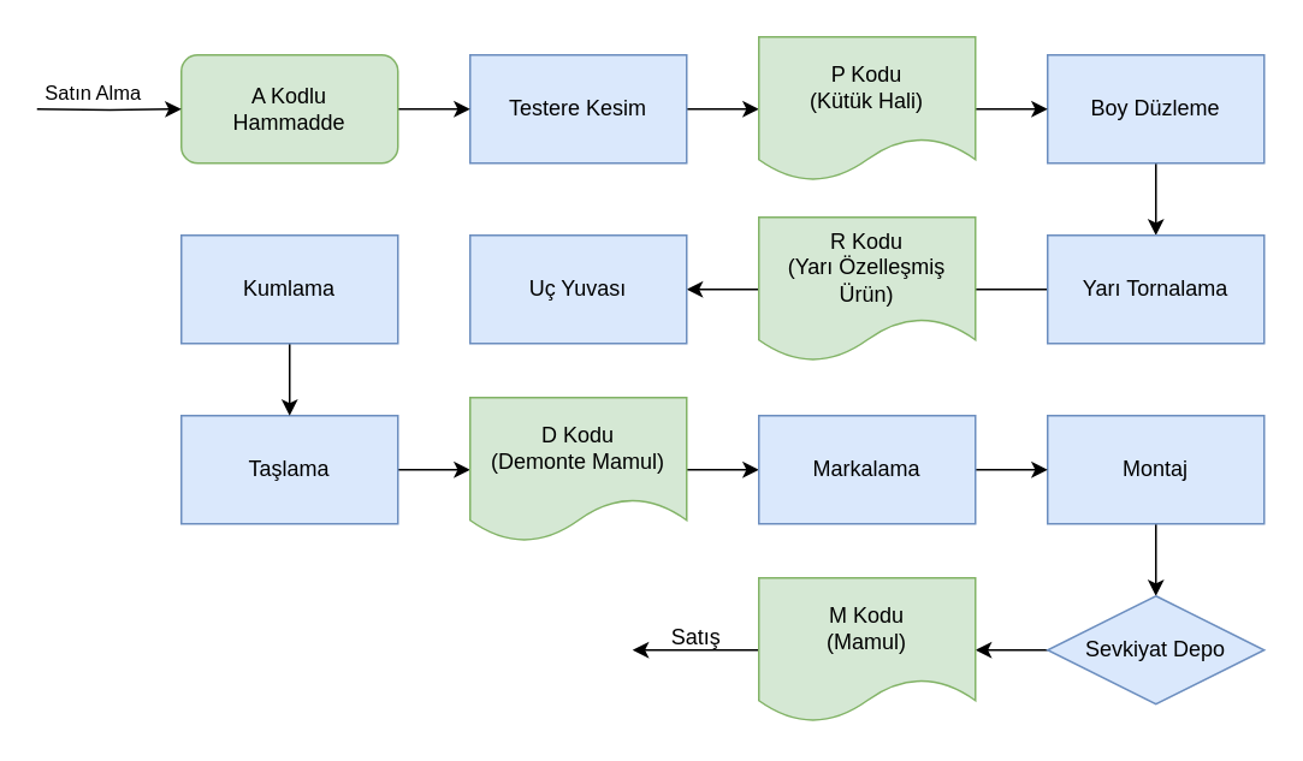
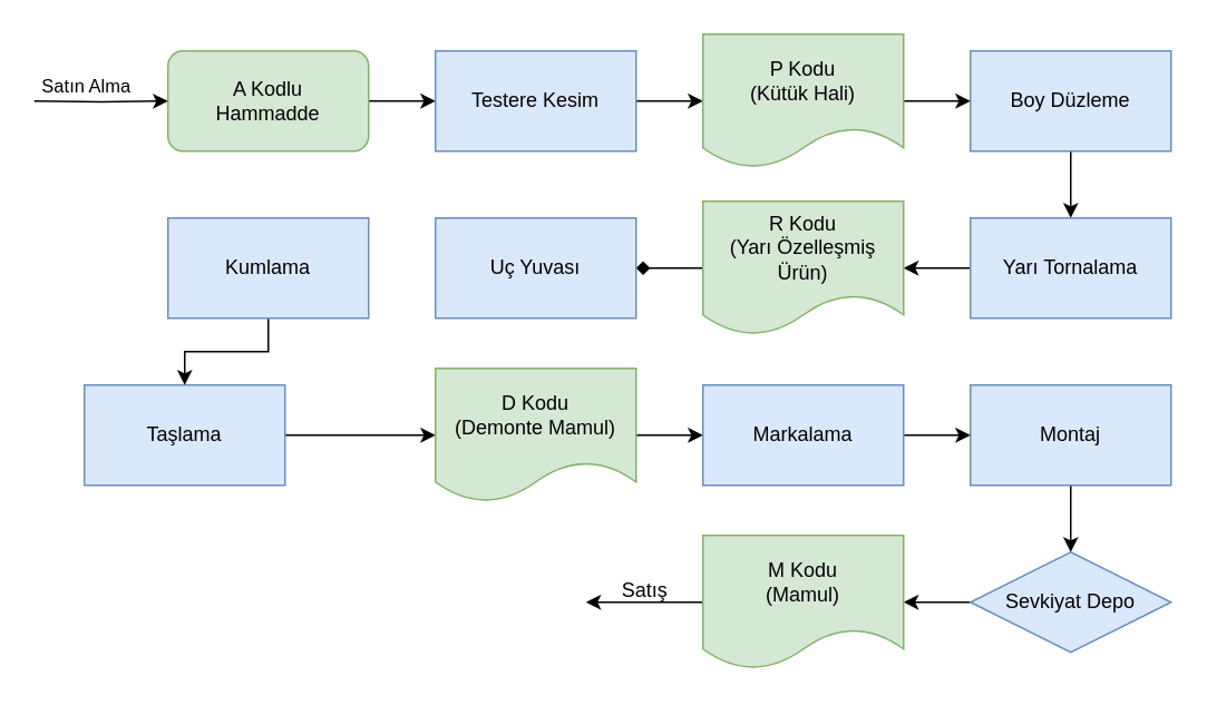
  <mxCell id="0" />
  <mxCell id="1" parent="0" />
  <mxCell id="2" value="" style="edgeStyle=orthogonalEdgeStyle;rounded=0;orthogonalLoop=1;jettySize=auto;html=1;" edge="1" parent="1" source="3" target="9"><mxGeometry relative="1" as="geometry" /></mxCell>
  <mxCell id="3" value="Testere Kesim" style="rounded=0;whiteSpace=wrap;html=1;fillColor=#dae8fc;strokeColor=#6c8ebf;" vertex="1" parent="1"><mxGeometry x="260" y="30" width="120" height="60" as="geometry" /></mxCell>
  <mxCell id="4" value="" style="edgeStyle=orthogonalEdgeStyle;rounded=0;orthogonalLoop=1;jettySize=auto;html=1;" edge="1" parent="1" source="5" target="11"><mxGeometry relative="1" as="geometry" /></mxCell>
  <mxCell id="5" value="Boy Düzleme" style="rounded=0;whiteSpace=wrap;html=1;fillColor=#dae8fc;strokeColor=#6c8ebf;" vertex="1" parent="1"><mxGeometry x="580" y="30" width="120" height="60" as="geometry" /></mxCell>
  <mxCell id="6" value="" style="edgeStyle=orthogonalEdgeStyle;rounded=0;orthogonalLoop=1;jettySize=auto;html=1;" edge="1" parent="1" source="7" target="3"><mxGeometry relative="1" as="geometry" /></mxCell>
  <mxCell id="7" value="A Kodlu&lt;div&gt;Hammadde&lt;/div&gt;" style="rounded=1;whiteSpace=wrap;html=1;fillColor=#d5e8d4;strokeColor=#82b366;" vertex="1" parent="1"><mxGeometry x="100" y="30" width="120" height="60" as="geometry" /></mxCell>
  <mxCell id="8" value="" style="edgeStyle=orthogonalEdgeStyle;rounded=0;orthogonalLoop=1;jettySize=auto;html=1;" edge="1" parent="1" source="9" target="5"><mxGeometry relative="1" as="geometry" /></mxCell>
  <mxCell id="9" value="P Kodu&lt;div&gt;(Kütük Hali)&lt;/div&gt;" style="shape=document;whiteSpace=wrap;html=1;boundedLbl=1;fillColor=#d5e8d4;strokeColor=#82b366;" vertex="1" parent="1"><mxGeometry x="420" y="20" width="120" height="80" as="geometry" /></mxCell>
- <mxCell id="10" value="" style="edgeStyle=orthogonalEdgeStyle;rounded=0;orthogonalLoop=1;jettySize=auto;html=1;endArrow=none;" edge="1" parent="1" source="11" target="13"><mxGeometry relative="1" as="geometry" /></mxCell>
+ <mxCell id="10" value="" style="edgeStyle=orthogonalEdgeStyle;rounded=0;orthogonalLoop=1;jettySize=auto;html=1;" edge="1" parent="1" source="11" target="13"><mxGeometry relative="1" as="geometry" /></mxCell>
  <mxCell id="11" value="Yarı Tornalama" style="rounded=0;whiteSpace=wrap;html=1;fillColor=#dae8fc;strokeColor=#6c8ebf;" vertex="1" parent="1"><mxGeometry x="580" y="130" width="120" height="60" as="geometry" /></mxCell>
- <mxCell id="12" value="" style="edgeStyle=orthogonalEdgeStyle;rounded=0;orthogonalLoop=1;jettySize=auto;html=1;" edge="1" parent="1" source="13" target="14"><mxGeometry relative="1" as="geometry" /></mxCell>
+ <mxCell id="12" value="" style="edgeStyle=orthogonalEdgeStyle;rounded=0;orthogonalLoop=1;jettySize=auto;html=1;endArrow=diamond;" edge="1" parent="1" source="13" target="14"><mxGeometry relative="1" as="geometry" /></mxCell>
  <mxCell id="13" value="R Kodu&lt;div&gt;(Yarı Özelleşmiş Ürün)&lt;/div&gt;" style="shape=document;whiteSpace=wrap;html=1;boundedLbl=1;fillColor=#d5e8d4;strokeColor=#82b366;" vertex="1" parent="1"><mxGeometry x="420" y="120" width="120" height="80" as="geometry" /></mxCell>
  <mxCell id="14" value="Uç Yuvası" style="rounded=0;whiteSpace=wrap;html=1;fillColor=#dae8fc;strokeColor=#6c8ebf;" vertex="1" parent="1"><mxGeometry x="260" y="130" width="120" height="60" as="geometry" /></mxCell>
  <mxCell id="15" value="" style="edgeStyle=orthogonalEdgeStyle;rounded=0;orthogonalLoop=1;jettySize=auto;html=1;" edge="1" parent="1" source="16" target="20"><mxGeometry relative="1" as="geometry" /></mxCell>
- <mxCell id="16" value="Taşlama" style="rounded=0;whiteSpace=wrap;html=1;fillColor=#dae8fc;strokeColor=#6c8ebf;" vertex="1" parent="1"><mxGeometry x="100" y="230" width="120" height="60" as="geometry" /></mxCell>
+ <mxCell id="16" value="Taşlama" style="rounded=0;whiteSpace=wrap;html=1;fillColor=#dae8fc;strokeColor=#6c8ebf;" vertex="1" parent="1"><mxGeometry x="50" y="230" width="120" height="60" as="geometry" /></mxCell>
  <mxCell id="17" value="" style="edgeStyle=orthogonalEdgeStyle;rounded=0;orthogonalLoop=1;jettySize=auto;html=1;" edge="1" parent="1" source="18" target="16"><mxGeometry relative="1" as="geometry" /></mxCell>
  <mxCell id="18" value="Kumlama" style="rounded=0;whiteSpace=wrap;html=1;fillColor=#dae8fc;strokeColor=#6c8ebf;" vertex="1" parent="1"><mxGeometry x="100" y="130" width="120" height="60" as="geometry" /></mxCell>
  <mxCell id="19" value="" style="edgeStyle=orthogonalEdgeStyle;rounded=0;orthogonalLoop=1;jettySize=auto;html=1;" edge="1" parent="1" source="20" target="24"><mxGeometry relative="1" as="geometry" /></mxCell>
  <mxCell id="20" value="D Kodu&lt;div&gt;(Demonte Mamul)&lt;/div&gt;" style="shape=document;whiteSpace=wrap;html=1;boundedLbl=1;fillColor=#d5e8d4;strokeColor=#82b366;" vertex="1" parent="1"><mxGeometry x="260" y="220" width="120" height="80" as="geometry" /></mxCell>
  <mxCell id="21" value="" style="edgeStyle=orthogonalEdgeStyle;rounded=0;orthogonalLoop=1;jettySize=auto;html=1;" edge="1" parent="1" source="22" target="26"><mxGeometry relative="1" as="geometry" /></mxCell>
  <mxCell id="22" value="Montaj" style="rounded=0;whiteSpace=wrap;html=1;fillColor=#dae8fc;strokeColor=#6c8ebf;" vertex="1" parent="1"><mxGeometry x="580" y="230" width="120" height="60" as="geometry" /></mxCell>
  <mxCell id="23" value="" style="edgeStyle=orthogonalEdgeStyle;rounded=0;orthogonalLoop=1;jettySize=auto;html=1;" edge="1" parent="1" source="24" target="22"><mxGeometry relative="1" as="geometry" /></mxCell>
  <mxCell id="24" value="Markalama" style="rounded=0;whiteSpace=wrap;html=1;fillColor=#dae8fc;strokeColor=#6c8ebf;" vertex="1" parent="1"><mxGeometry x="420" y="230" width="120" height="60" as="geometry" /></mxCell>
  <mxCell id="25" value="" style="edgeStyle=orthogonalEdgeStyle;rounded=0;orthogonalLoop=1;jettySize=auto;html=1;" edge="1" parent="1" source="26" target="28"><mxGeometry relative="1" as="geometry" /></mxCell>
  <mxCell id="26" value="Sevkiyat Depo" style="rhombus;whiteSpace=wrap;html=1;fillColor=#dae8fc;strokeColor=#6c8ebf;" vertex="1" parent="1"><mxGeometry x="580" y="330" width="120" height="60" as="geometry" /></mxCell>
  <mxCell id="27" value="" style="edgeStyle=orthogonalEdgeStyle;rounded=0;orthogonalLoop=1;jettySize=auto;html=1;" edge="1" parent="1" source="28"><mxGeometry relative="1" as="geometry"><mxPoint x="350" y="360" as="targetPoint" /></mxGeometry></mxCell>
  <mxCell id="28" value="M Kodu&lt;div&gt;(Mamul)&lt;/div&gt;" style="shape=document;whiteSpace=wrap;html=1;boundedLbl=1;fillColor=#d5e8d4;strokeColor=#82b366;" vertex="1" parent="1"><mxGeometry x="420" y="320" width="120" height="80" as="geometry" /></mxCell>
  <mxCell id="29" value="" style="edgeStyle=orthogonalEdgeStyle;rounded=0;orthogonalLoop=1;jettySize=auto;html=1;entryX=0;entryY=0.5;entryDx=0;entryDy=0;" edge="1" parent="1" target="7"><mxGeometry relative="1" as="geometry"><mxPoint x="20" y="60" as="sourcePoint" /><mxPoint x="90" y="70" as="targetPoint" /></mxGeometry></mxCell>
  <mxCell id="30" value="Satın Alma" style="edgeLabel;html=1;align=center;verticalAlign=middle;resizable=0;points=[];" vertex="1" connectable="0" parent="29"><mxGeometry x="-0.504" y="2" relative="1" as="geometry"><mxPoint x="10" y="-8" as="offset" /></mxGeometry></mxCell>
  <mxCell id="31" value="Satış" style="text;html=1;align=center;verticalAlign=middle;resizable=0;points=[];autosize=1;strokeColor=none;fillColor=none;" vertex="1" parent="1"><mxGeometry x="360" y="338" width="50" height="30" as="geometry" /></mxCell>
